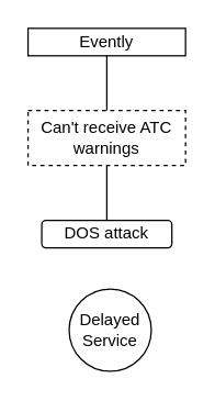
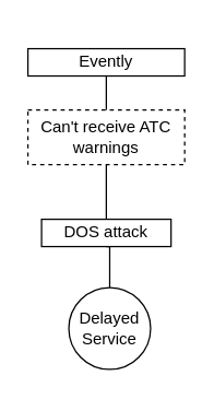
  <mxCell id="0" />
  <mxCell id="1" parent="0" />
  <mxCell id="2" style="edgeStyle=orthogonalEdgeStyle;rounded=0;orthogonalLoop=1;jettySize=auto;html=1;exitX=0.5;exitY=1;exitDx=0;exitDy=0;entryX=0.5;entryY=0;entryDx=0;entryDy=0;endArrow=none;endFill=0;" edge="1" parent="1" source="3" target="5"><mxGeometry relative="1" as="geometry" /></mxCell>
- <mxCell id="3" value="Evently" style="rounded=0;whiteSpace=wrap;html=1;" vertex="1" parent="1"><mxGeometry x="20" y="20" width="115" height="20" as="geometry" /></mxCell>
+ <mxCell id="3" value="Evently" style="rounded=0;whiteSpace=wrap;html=1;" vertex="1" parent="1"><mxGeometry x="20" y="35" width="115" height="20" as="geometry" /></mxCell>
  <mxCell id="4" style="edgeStyle=orthogonalEdgeStyle;rounded=0;orthogonalLoop=1;jettySize=auto;html=1;exitX=0.5;exitY=1;exitDx=0;exitDy=0;entryX=0.5;entryY=0;entryDx=0;entryDy=0;endArrow=none;endFill=0;" edge="1" parent="1" source="5" target="7"><mxGeometry relative="1" as="geometry" /></mxCell>
  <mxCell id="5" value="Can't receive ATC warnings" style="rounded=0;whiteSpace=wrap;html=1;dashed=1;" vertex="1" parent="1"><mxGeometry x="20" y="80" width="115" height="40" as="geometry" /></mxCell>
- <mxCell id="7" value="DOS attack" style="whiteSpace=wrap;html=1;rounded=1;" vertex="1" parent="1"><mxGeometry x="30" y="160" width="95" height="20" as="geometry" /></mxCell>
+ <mxCell id="6" style="edgeStyle=orthogonalEdgeStyle;rounded=0;orthogonalLoop=1;jettySize=auto;html=1;exitX=0.5;exitY=1;exitDx=0;exitDy=0;entryX=0.5;entryY=0;entryDx=0;entryDy=0;endArrow=none;endFill=0;" edge="1" parent="1" source="7" target="8"><mxGeometry relative="1" as="geometry" /></mxCell>
+ <mxCell id="7" value="DOS attack" style="rounded=0;whiteSpace=wrap;html=1;" vertex="1" parent="1"><mxGeometry x="30" y="160" width="95" height="20" as="geometry" /></mxCell>
  <mxCell id="8" value="Delayed Service" style="ellipse;whiteSpace=wrap;html=1;aspect=fixed;" vertex="1" parent="1"><mxGeometry x="50" y="210" width="60" height="60" as="geometry" /></mxCell>
